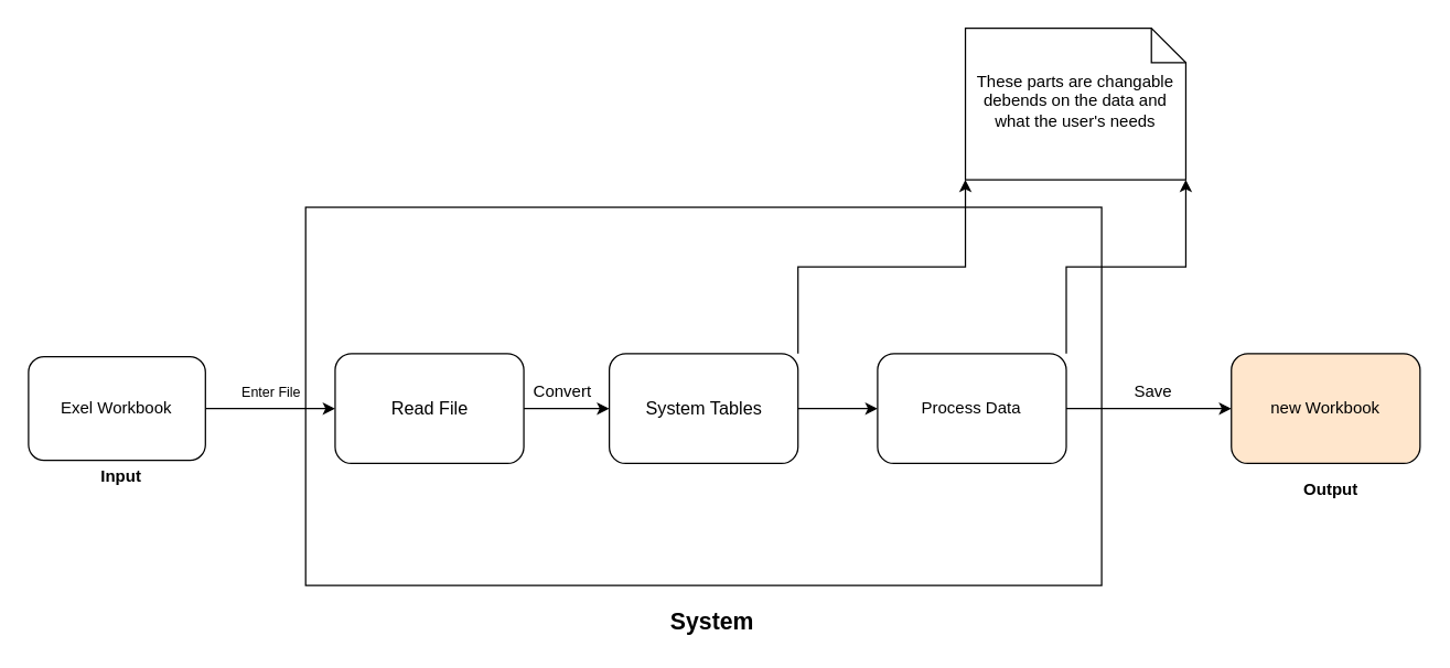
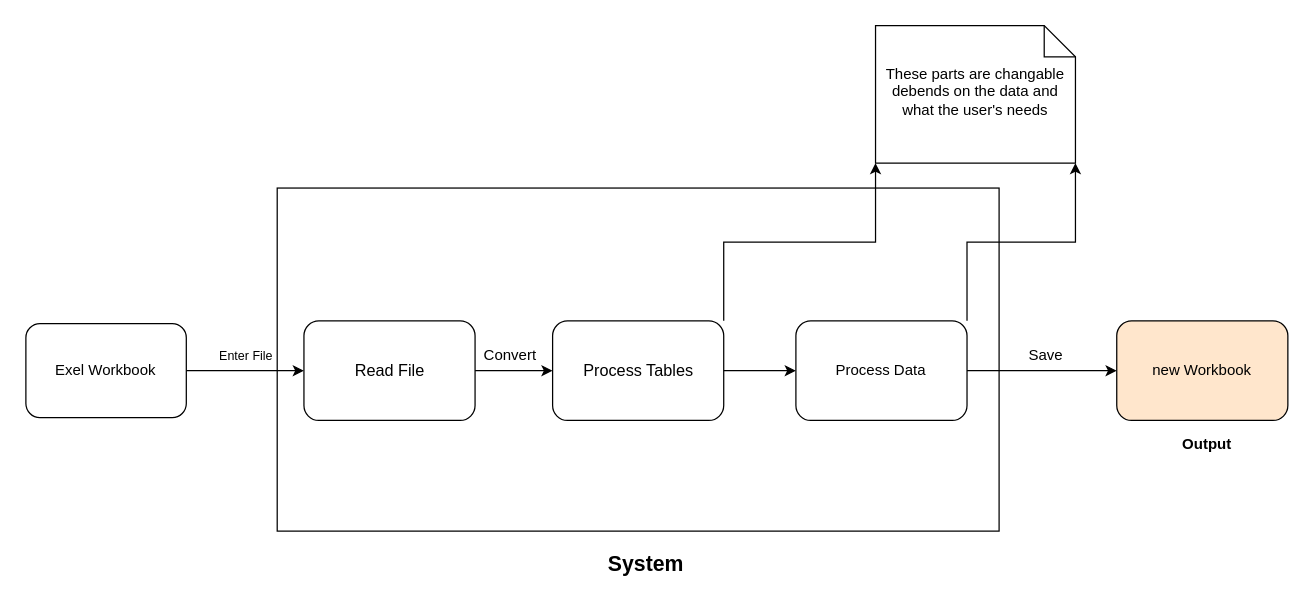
  <mxCell id="0" />
  <mxCell id="1" parent="0" />
  <mxCell id="2" value="" style="group" parent="1" vertex="1" connectable="0"><mxGeometry x="20" y="150" width="1010" height="310" as="geometry" /></mxCell>
  <mxCell id="3" value="" style="rounded=0;whiteSpace=wrap;html=1;" parent="2" vertex="1"><mxGeometry x="201.144" width="577.754" height="274.571" as="geometry" /></mxCell>
- <mxCell id="4" value="&lt;span style=&quot;font-size: 13px&quot;&gt;System Tables&lt;/span&gt;" style="rounded=1;whiteSpace=wrap;html=1;" parent="2" vertex="1"><mxGeometry x="421.547" y="106.286" width="136.949" height="79.714" as="geometry" /></mxCell>
+ <mxCell id="4" value="&lt;span style=&quot;font-size: 13px&quot;&gt;Process Tables&lt;/span&gt;" style="rounded=1;whiteSpace=wrap;html=1;" parent="2" vertex="1"><mxGeometry x="421.547" y="106.286" width="136.949" height="79.714" as="geometry" /></mxCell>
  <mxCell id="5" value="Process Data" style="rounded=1;whiteSpace=wrap;html=1;" parent="2" vertex="1"><mxGeometry x="616.271" y="106.286" width="136.949" height="79.714" as="geometry" /></mxCell>
  <mxCell id="6" style="edgeStyle=orthogonalEdgeStyle;rounded=0;orthogonalLoop=1;jettySize=auto;html=1;exitX=1;exitY=0.5;exitDx=0;exitDy=0;entryX=0;entryY=0.5;entryDx=0;entryDy=0;" parent="2" source="4" target="5" edge="1"><mxGeometry relative="1" as="geometry" /></mxCell>
  <mxCell id="7" style="edgeStyle=orthogonalEdgeStyle;rounded=0;orthogonalLoop=1;jettySize=auto;html=1;exitX=1;exitY=0.5;exitDx=0;exitDy=0;entryX=0;entryY=0.5;entryDx=0;entryDy=0;" parent="2" source="8" target="4" edge="1"><mxGeometry relative="1" as="geometry" /></mxCell>
  <mxCell id="8" value="&lt;font style=&quot;font-size: 13px&quot;&gt;Read File&lt;/font&gt;" style="rounded=1;whiteSpace=wrap;html=1;" parent="2" vertex="1"><mxGeometry x="222.542" y="106.286" width="136.949" height="79.714" as="geometry" /></mxCell>
  <mxCell id="9" style="edgeStyle=orthogonalEdgeStyle;rounded=0;orthogonalLoop=1;jettySize=auto;html=1;exitX=1;exitY=0.5;exitDx=0;exitDy=0;entryX=0;entryY=0.5;entryDx=0;entryDy=0;" parent="2" source="10" target="8" edge="1"><mxGeometry relative="1" as="geometry" /></mxCell>
  <mxCell id="10" value="Exel Workbook" style="rounded=1;whiteSpace=wrap;html=1;" parent="2" vertex="1"><mxGeometry y="108.5" width="128.39" height="75.286" as="geometry" /></mxCell>
  <mxCell id="11" value="&lt;font style=&quot;font-size: 10px&quot;&gt;Enter File&lt;/font&gt;" style="text;html=1;align=center;verticalAlign=middle;resizable=0;points=[];autosize=1;" parent="2" vertex="1"><mxGeometry x="145.508" y="124" width="60" height="20" as="geometry" /></mxCell>
- <mxCell id="12" value="&lt;b&gt;Input&lt;/b&gt;" style="text;html=1;align=center;verticalAlign=middle;resizable=0;points=[];autosize=1;" parent="2" vertex="1"><mxGeometry x="47.076" y="186" width="40" height="20" as="geometry" /></mxCell>
  <mxCell id="13" value="new Workbook" style="rounded=1;whiteSpace=wrap;html=1;fillColor=#ffe6cc;" parent="2" vertex="1"><mxGeometry x="873.051" y="106.286" width="136.949" height="79.714" as="geometry" /></mxCell>
  <mxCell id="14" style="edgeStyle=orthogonalEdgeStyle;rounded=0;orthogonalLoop=1;jettySize=auto;html=1;exitX=1;exitY=0.5;exitDx=0;exitDy=0;entryX=0;entryY=0.5;entryDx=0;entryDy=0;" parent="2" source="5" target="13" edge="1"><mxGeometry relative="1" as="geometry" /></mxCell>
  <mxCell id="15" value="Convert&amp;nbsp;" style="text;html=1;align=center;verticalAlign=middle;resizable=0;points=[];autosize=1;" parent="2" vertex="1"><mxGeometry x="359.492" y="124" width="60" height="20" as="geometry" /></mxCell>
  <mxCell id="16" value="&lt;b&gt;Output&lt;/b&gt;" style="text;html=1;align=center;verticalAlign=middle;resizable=0;points=[];autosize=1;" parent="2" vertex="1"><mxGeometry x="920.127" y="194.857" width="50" height="20" as="geometry" /></mxCell>
  <mxCell id="17" value="&lt;b&gt;&lt;font style=&quot;font-size: 17px&quot;&gt;System&lt;/font&gt;&lt;/b&gt;" style="text;html=1;align=center;verticalAlign=middle;resizable=0;points=[];autosize=1;" parent="2" vertex="1"><mxGeometry x="455.784" y="292.286" width="80" height="20" as="geometry" /></mxCell>
  <mxCell id="18" value="Save" style="text;html=1;align=center;verticalAlign=middle;resizable=0;points=[];autosize=1;" parent="2" vertex="1"><mxGeometry x="796.017" y="124" width="40" height="20" as="geometry" /></mxCell>
  <mxCell id="19" style="edgeStyle=orthogonalEdgeStyle;rounded=0;orthogonalLoop=1;jettySize=auto;html=1;exitX=1;exitY=0;exitDx=0;exitDy=0;entryX=1;entryY=1;entryDx=0;entryDy=0;entryPerimeter=0;" parent="1" source="5" target="20" edge="1"><mxGeometry relative="1" as="geometry"><mxPoint x="870" y="110" as="targetPoint" /></mxGeometry></mxCell>
  <mxCell id="20" value="These parts are changable debends on the data and what the user's needs" style="shape=note2;boundedLbl=1;whiteSpace=wrap;html=1;size=25;verticalAlign=top;align=center;" parent="1" vertex="1"><mxGeometry x="700" y="20" width="160" height="110" as="geometry" /></mxCell>
  <mxCell id="21" style="edgeStyle=orthogonalEdgeStyle;rounded=0;orthogonalLoop=1;jettySize=auto;html=1;exitX=1;exitY=0;exitDx=0;exitDy=0;entryX=0;entryY=1;entryDx=0;entryDy=0;entryPerimeter=0;" parent="1" source="4" target="20" edge="1"><mxGeometry relative="1" as="geometry" /></mxCell>
